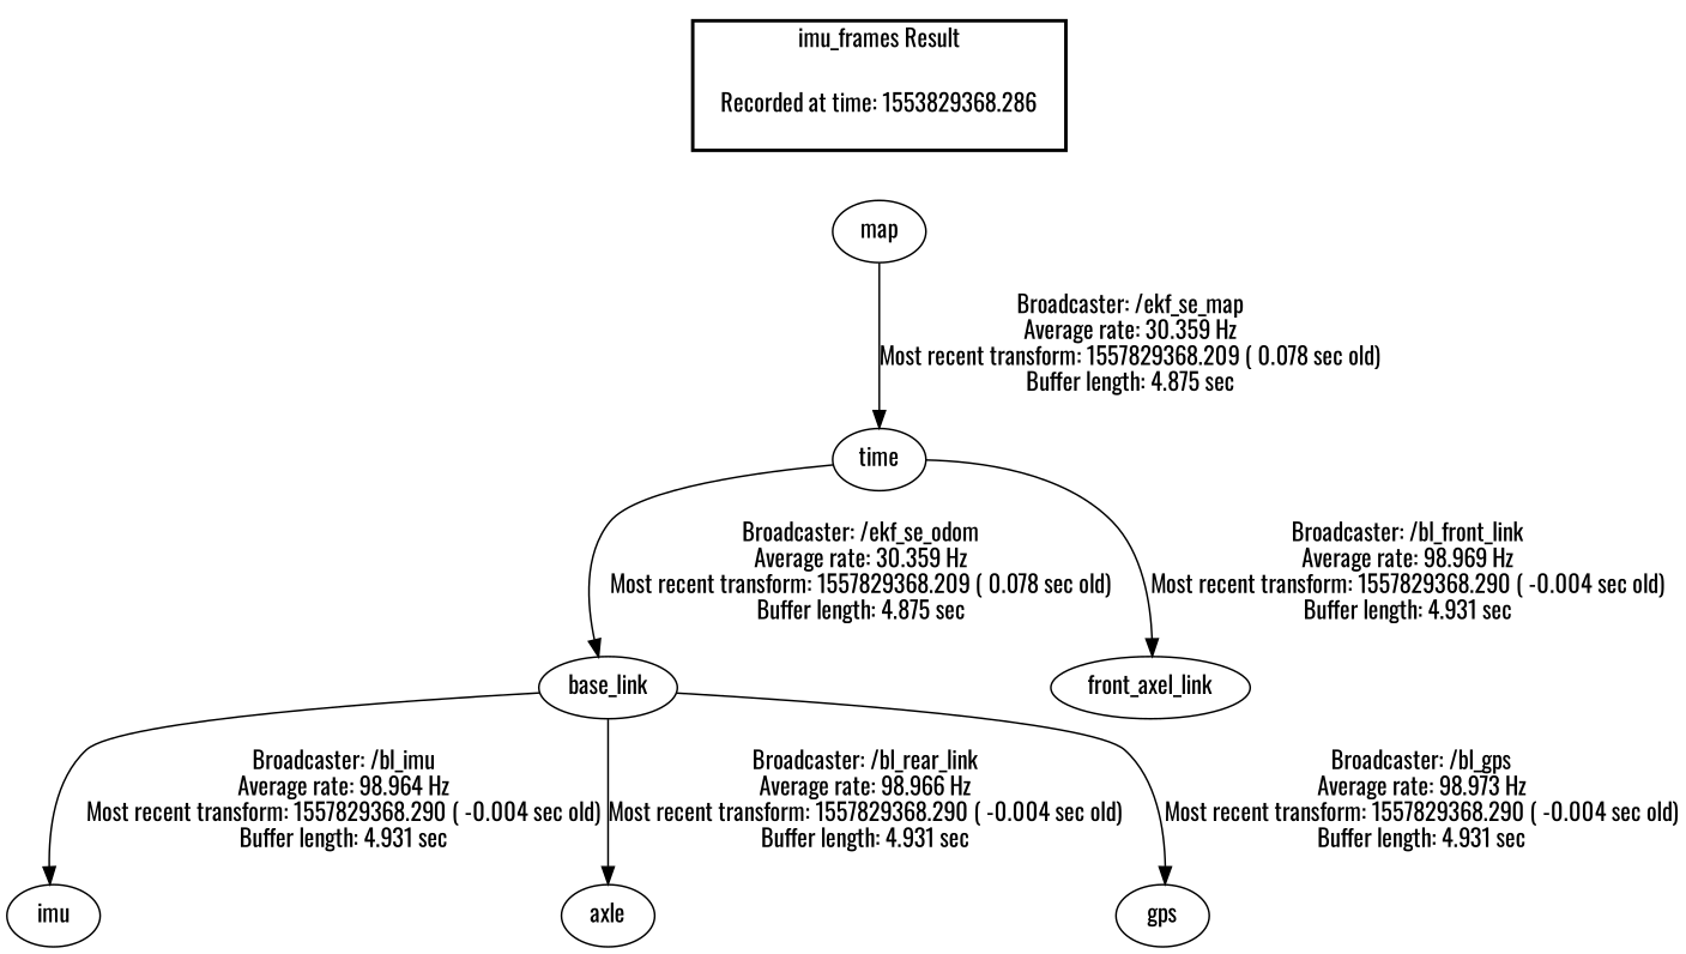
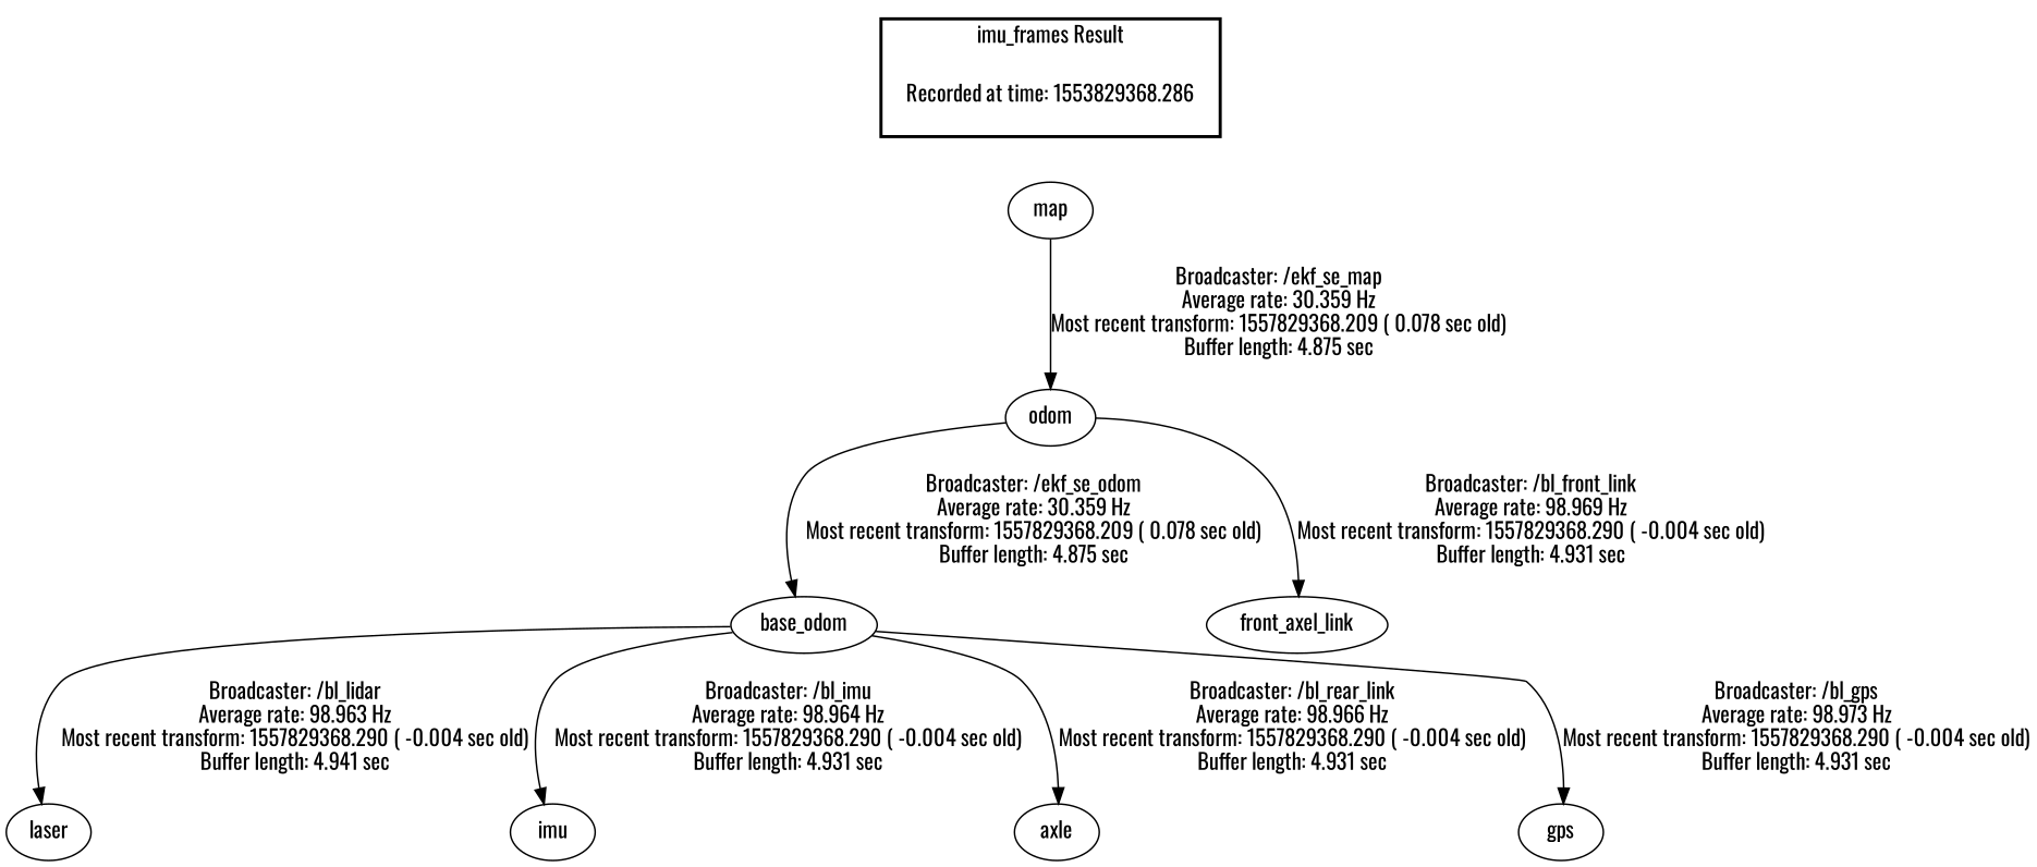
  digraph {
    fontname=Oswald
    node [fontname=Oswald]
    edge [fontname=Oswald]
    n1 [label="Recorded at time: 1553829368.286" shape=plaintext]
    map
-   base_link
+   base_link [label=base_odom]
+   laser
    imu
    axle
    gps
-   odom [label=time]
+   odom
    front_axel_link
    subgraph cluster_1 {
      color=black
      label="imu_frames Result"
      style=bold
      n1
    }
    n1 -> map [style=invis]
    map -> odom [label="Broadcaster: /ekf_se_map\nAverage rate: 30.359 Hz\nMost recent transform: 1557829368.209 ( 0.078 sec old)\nBuffer length: 4.875 sec\n"]
+   base_link -> laser [label="Broadcaster: /bl_lidar\nAverage rate: 98.963 Hz\nMost recent transform: 1557829368.290 ( -0.004 sec old)\nBuffer length: 4.941 sec\n"]
    base_link -> imu [label="Broadcaster: /bl_imu\nAverage rate: 98.964 Hz\nMost recent transform: 1557829368.290 ( -0.004 sec old)\nBuffer length: 4.931 sec\n"]
    base_link -> axle [label="Broadcaster: /bl_rear_link\nAverage rate: 98.966 Hz\nMost recent transform: 1557829368.290 ( -0.004 sec old)\nBuffer length: 4.931 sec\n"]
    base_link -> gps [label="Broadcaster: /bl_gps\nAverage rate: 98.973 Hz\nMost recent transform: 1557829368.290 ( -0.004 sec old)\nBuffer length: 4.931 sec\n"]
    odom -> base_link [label="Broadcaster: /ekf_se_odom\nAverage rate: 30.359 Hz\nMost recent transform: 1557829368.209 ( 0.078 sec old)\nBuffer length: 4.875 sec\n"]
    odom -> front_axel_link [label="Broadcaster: /bl_front_link\nAverage rate: 98.969 Hz\nMost recent transform: 1557829368.290 ( -0.004 sec old)\nBuffer length: 4.931 sec\n"]
  }
